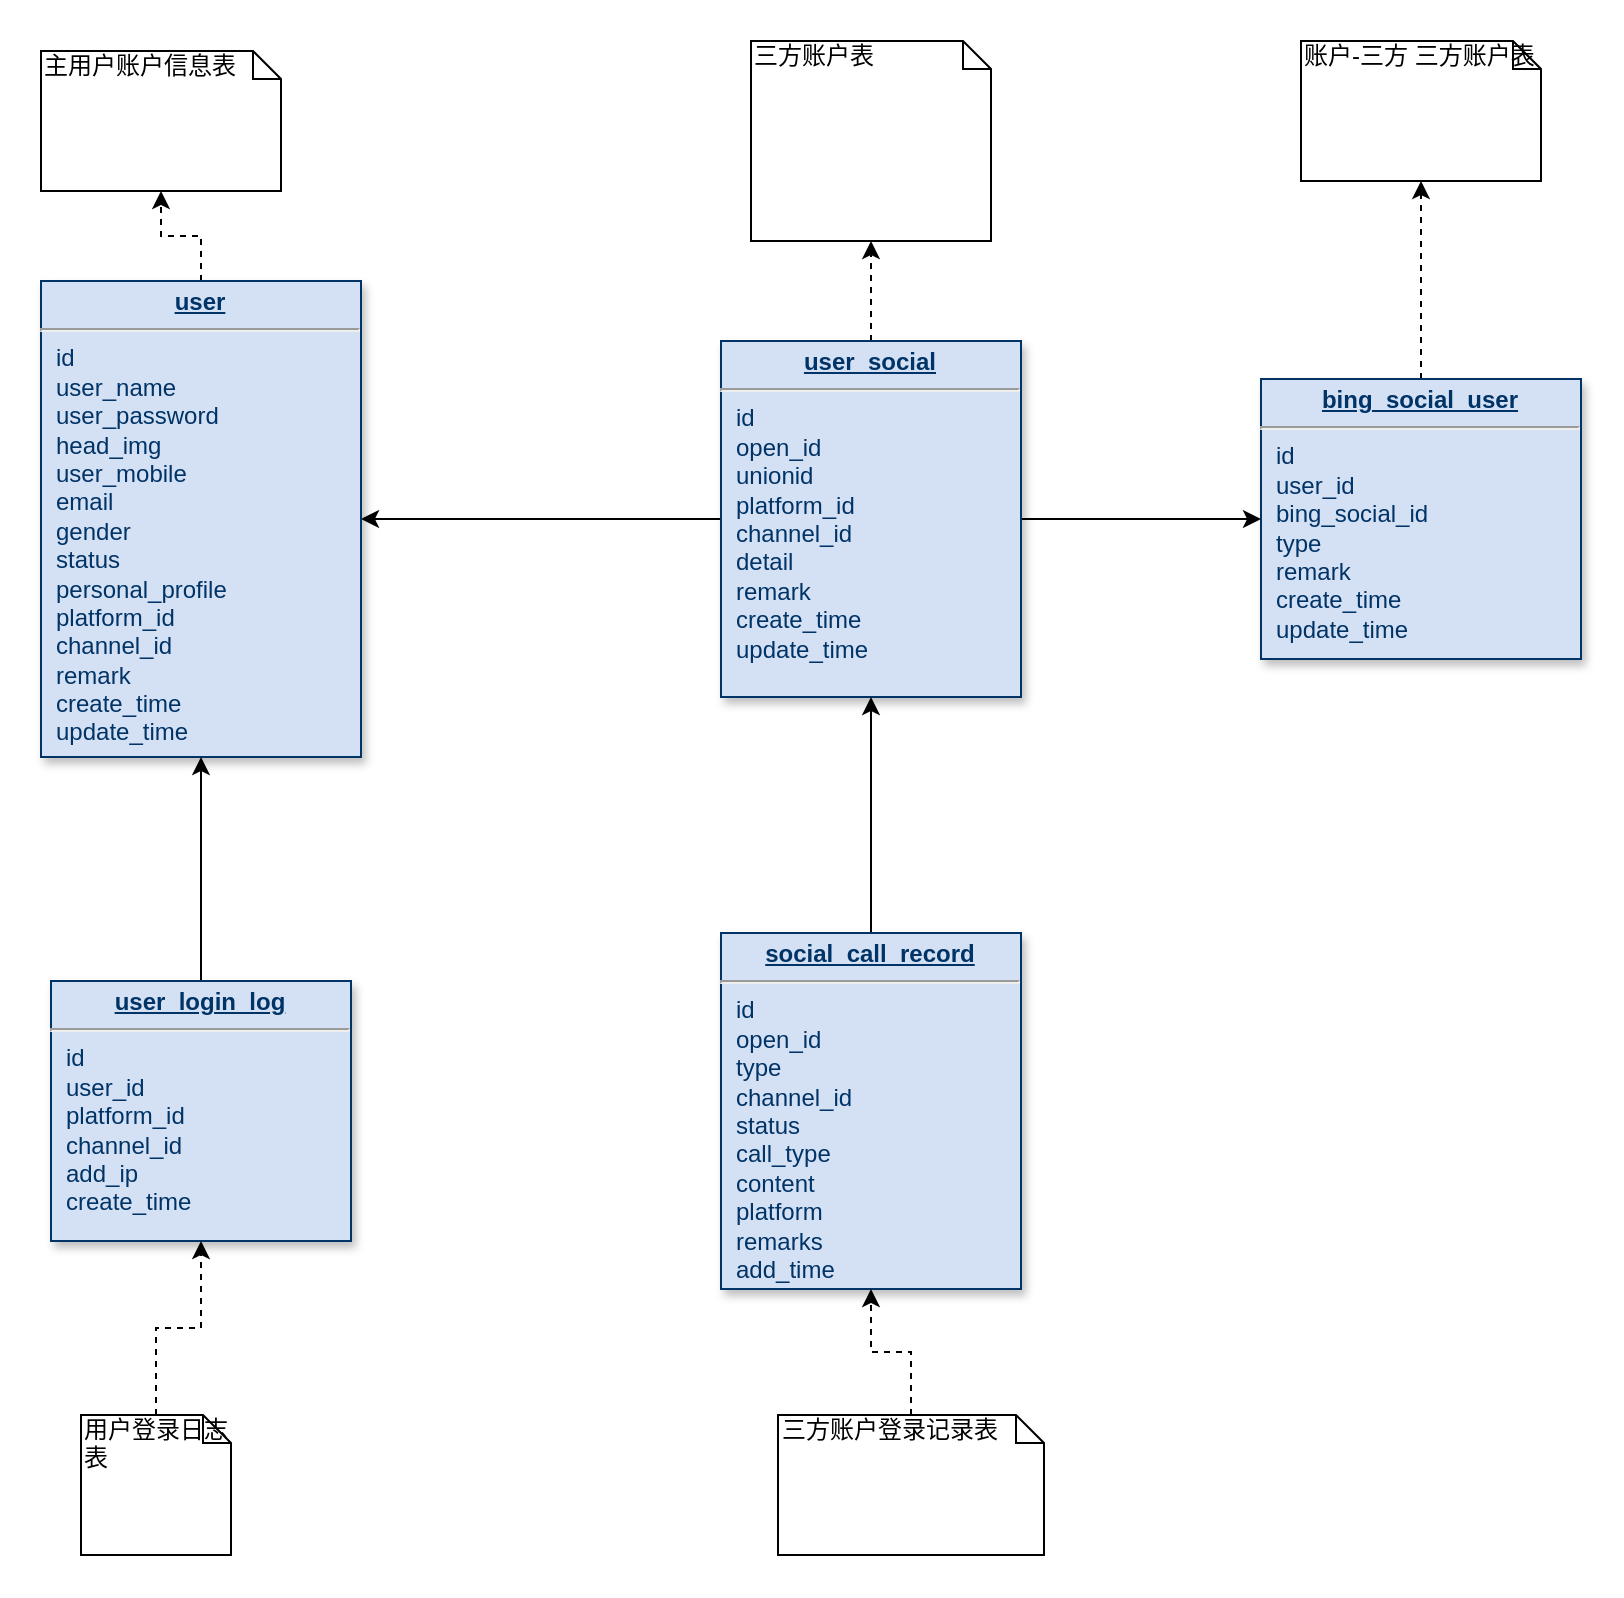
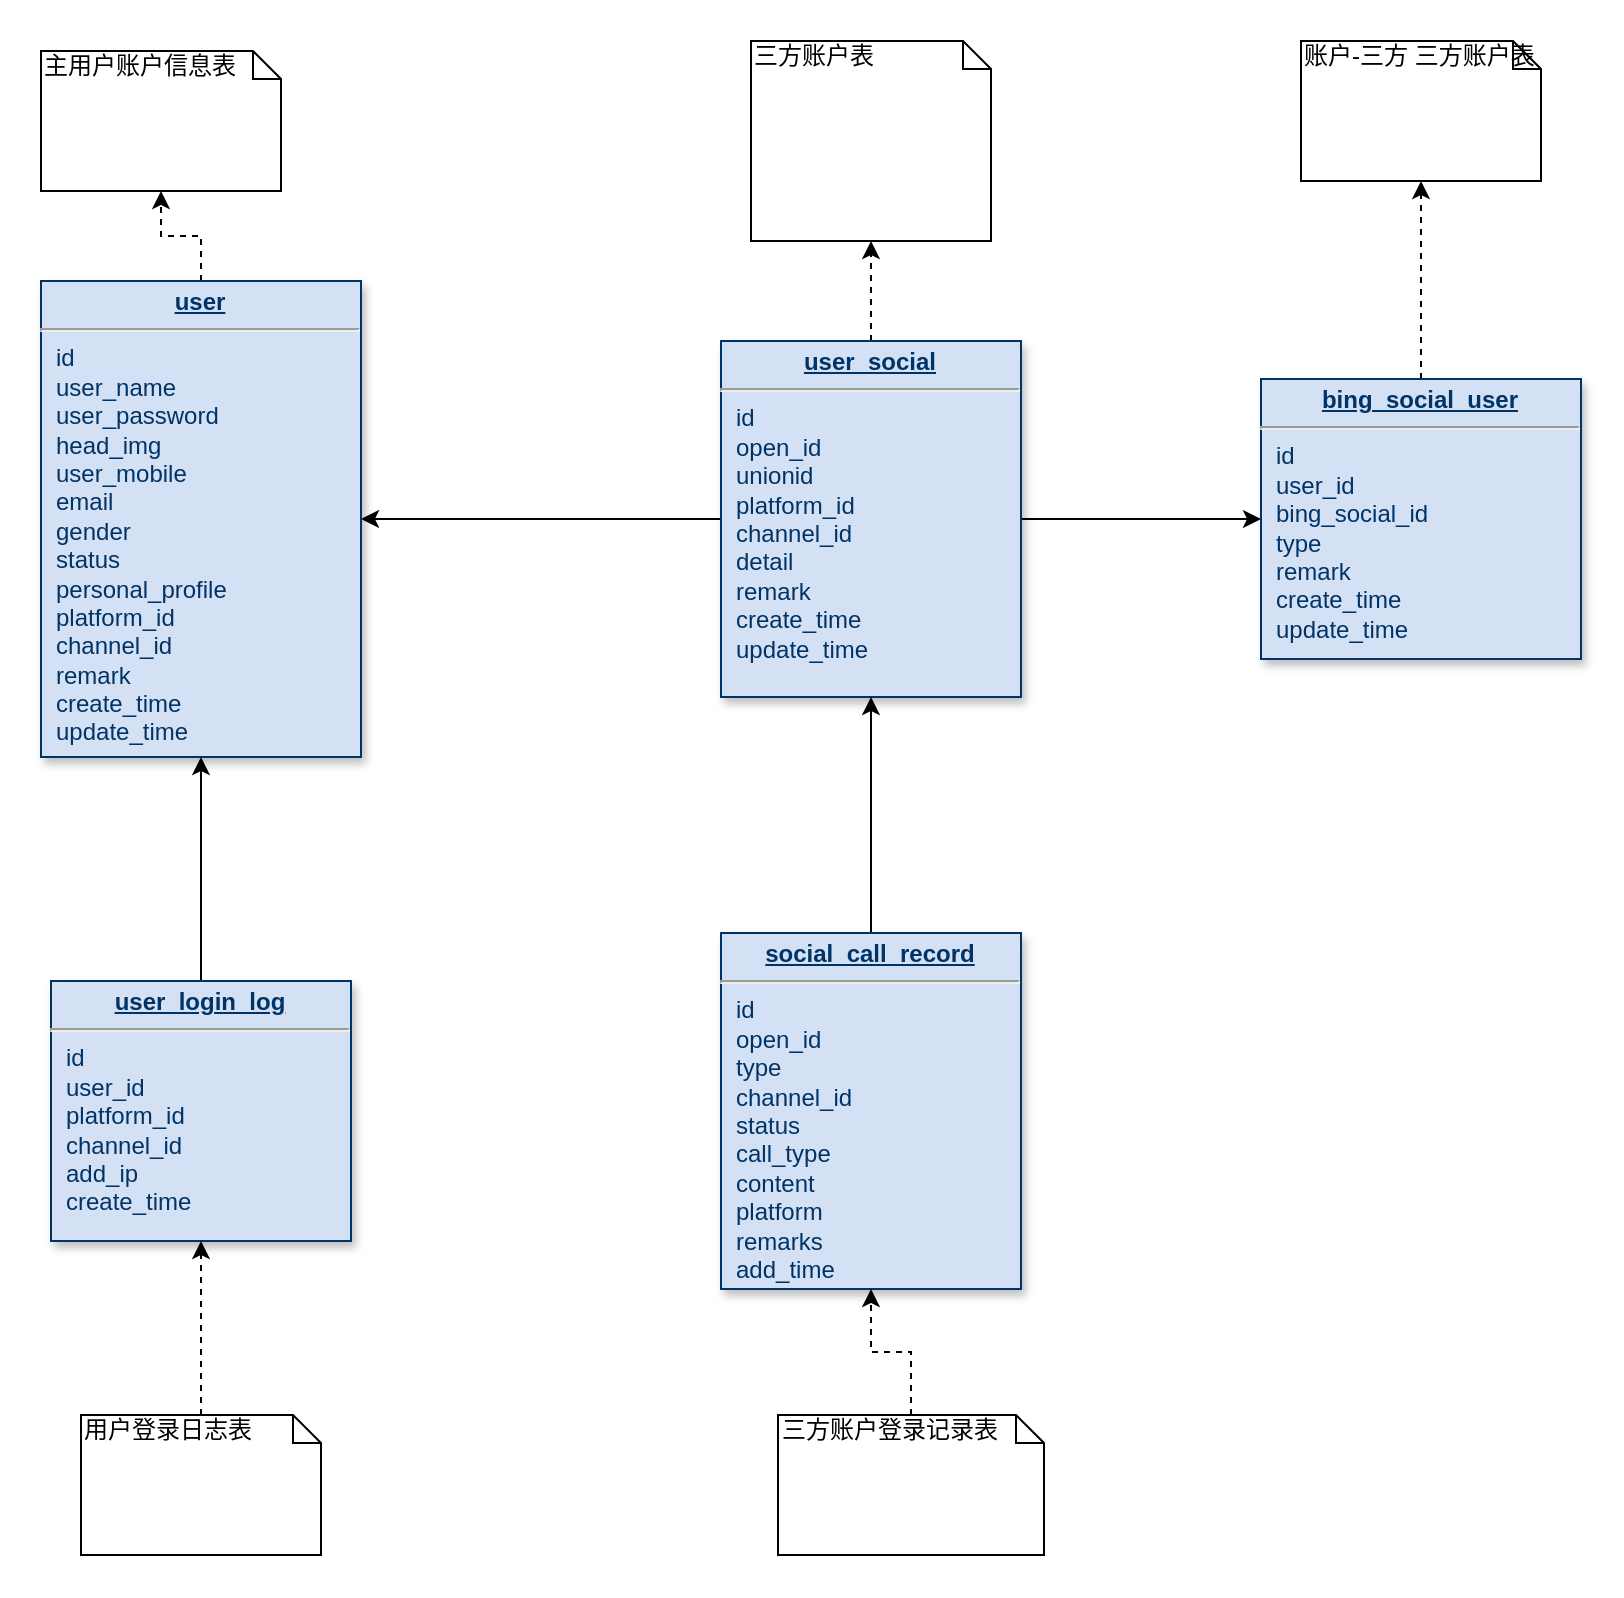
  <mxCell id="0" />
  <mxCell id="1" parent="0" />
  <mxCell id="2" style="edgeStyle=orthogonalEdgeStyle;rounded=0;orthogonalLoop=1;jettySize=auto;html=1;entryX=1;entryY=0.5;entryDx=0;entryDy=0;" parent="1" source="5" target="9" edge="1"><mxGeometry relative="1" as="geometry" /></mxCell>
  <mxCell id="3" style="edgeStyle=orthogonalEdgeStyle;rounded=0;orthogonalLoop=1;jettySize=auto;html=1;" parent="1" source="5" target="7" edge="1"><mxGeometry relative="1" as="geometry" /></mxCell>
  <mxCell id="4" style="edgeStyle=orthogonalEdgeStyle;rounded=0;orthogonalLoop=1;jettySize=auto;html=1;entryX=0.5;entryY=1;entryDx=0;entryDy=0;entryPerimeter=0;dashed=1;" parent="1" source="5" target="15" edge="1"><mxGeometry relative="1" as="geometry" /></mxCell>
  <mxCell id="5" value="&lt;p style=&quot;margin: 4px 0px 0px ; text-align: center&quot;&gt;&lt;b&gt;&lt;u&gt;user_social&lt;/u&gt;&lt;/b&gt;&lt;br&gt;&lt;/p&gt;&lt;hr&gt;&lt;p style=&quot;margin: 0px ; margin-left: 8px&quot;&gt;id&lt;br&gt;open_id&lt;/p&gt;&lt;p style=&quot;margin: 0px ; margin-left: 8px&quot;&gt;unionid&lt;br&gt;&lt;/p&gt;&lt;p style=&quot;margin: 0px ; margin-left: 8px&quot;&gt;platform_id&lt;/p&gt;&lt;p style=&quot;margin: 0px ; margin-left: 8px&quot;&gt;channel_id&lt;/p&gt;&lt;p style=&quot;margin: 0px ; margin-left: 8px&quot;&gt;detail&lt;/p&gt;&lt;p style=&quot;margin: 0px ; margin-left: 8px&quot;&gt;remark&lt;br&gt;&lt;/p&gt;&lt;p style=&quot;margin: 0px ; margin-left: 8px&quot;&gt;create_time&lt;br&gt;&lt;/p&gt;&lt;p style=&quot;margin: 0px ; margin-left: 8px&quot;&gt;update_time&lt;br&gt;&lt;/p&gt;" style="verticalAlign=top;align=left;overflow=fill;fontSize=12;fontFamily=Helvetica;html=1;strokeColor=#003366;shadow=1;fillColor=#D4E1F5;fontColor=#003366" parent="1" vertex="1"><mxGeometry x="360" y="170" width="150" height="178" as="geometry" /></mxCell>
  <mxCell id="6" style="edgeStyle=orthogonalEdgeStyle;rounded=0;orthogonalLoop=1;jettySize=auto;html=1;dashed=1;" parent="1" source="7" target="16" edge="1"><mxGeometry relative="1" as="geometry" /></mxCell>
  <mxCell id="7" value="&lt;p style=&quot;margin: 4px 0px 0px ; text-align: center&quot;&gt;&lt;b&gt;&lt;u&gt;bing_social_user&lt;/u&gt;&lt;/b&gt;&lt;br&gt;&lt;/p&gt;&lt;hr&gt;&lt;p style=&quot;margin: 0px ; margin-left: 8px&quot;&gt;id&lt;/p&gt;&lt;p style=&quot;margin: 0px ; margin-left: 8px&quot;&gt;user_id&lt;/p&gt;&lt;p style=&quot;margin: 0px ; margin-left: 8px&quot;&gt;bing_social_id&lt;br&gt;&lt;/p&gt;&lt;p style=&quot;margin: 0px ; margin-left: 8px&quot;&gt;type&lt;/p&gt;&lt;p style=&quot;margin: 0px ; margin-left: 8px&quot;&gt;remark&lt;/p&gt;&lt;p style=&quot;margin: 0px ; margin-left: 8px&quot;&gt;create_time&lt;/p&gt;&lt;p style=&quot;margin: 0px ; margin-left: 8px&quot;&gt;update_time&lt;br&gt;&lt;/p&gt;" style="verticalAlign=top;align=left;overflow=fill;fontSize=12;fontFamily=Helvetica;html=1;strokeColor=#003366;shadow=1;fillColor=#D4E1F5;fontColor=#003366" parent="1" vertex="1"><mxGeometry x="630" y="189" width="160" height="140" as="geometry" /></mxCell>
  <mxCell id="8" style="edgeStyle=orthogonalEdgeStyle;rounded=0;orthogonalLoop=1;jettySize=auto;html=1;dashed=1;" parent="1" source="9" target="14" edge="1"><mxGeometry relative="1" as="geometry" /></mxCell>
  <mxCell id="9" value="&lt;p style=&quot;margin: 4px 0px 0px ; text-align: center&quot;&gt;&lt;b&gt;&lt;u&gt;user&lt;/u&gt;&lt;/b&gt;&lt;br&gt;&lt;/p&gt;&lt;hr&gt;&lt;p style=&quot;margin: 0px ; margin-left: 8px&quot;&gt;id&lt;/p&gt;&lt;p style=&quot;margin: 0px ; margin-left: 8px&quot;&gt;user_name&lt;/p&gt;&lt;p style=&quot;margin: 0px ; margin-left: 8px&quot;&gt;user_password&lt;/p&gt;&lt;p style=&quot;margin: 0px ; margin-left: 8px&quot;&gt;head_img&lt;/p&gt;&lt;p style=&quot;margin: 0px ; margin-left: 8px&quot;&gt;user_mobile&lt;br&gt;&lt;/p&gt;&lt;p style=&quot;margin: 0px ; margin-left: 8px&quot;&gt;email&lt;/p&gt;&lt;p style=&quot;margin: 0px ; margin-left: 8px&quot;&gt;gender&lt;/p&gt;&lt;p style=&quot;margin: 0px ; margin-left: 8px&quot;&gt;status&lt;/p&gt;&lt;p style=&quot;margin: 0px ; margin-left: 8px&quot;&gt;personal_profile&lt;br&gt;&lt;/p&gt;&lt;p style=&quot;margin: 0px ; margin-left: 8px&quot;&gt;platform_id&lt;br&gt;&lt;/p&gt;&lt;p style=&quot;margin: 0px ; margin-left: 8px&quot;&gt;channel_id&lt;br&gt;&lt;/p&gt;&lt;p style=&quot;margin: 0px ; margin-left: 8px&quot;&gt;remark&lt;br&gt;&lt;/p&gt;&lt;p style=&quot;margin: 0px ; margin-left: 8px&quot;&gt;create_time&lt;br&gt;&lt;/p&gt;&lt;p style=&quot;margin: 0px ; margin-left: 8px&quot;&gt;update_time&lt;br&gt;&lt;/p&gt;" style="verticalAlign=top;align=left;overflow=fill;fontSize=12;fontFamily=Helvetica;html=1;strokeColor=#003366;shadow=1;fillColor=#D4E1F5;fontColor=#003366" parent="1" vertex="1"><mxGeometry x="20" y="140" width="160" height="238" as="geometry" /></mxCell>
  <mxCell id="10" style="edgeStyle=orthogonalEdgeStyle;rounded=0;orthogonalLoop=1;jettySize=auto;html=1;entryX=0.5;entryY=1;entryDx=0;entryDy=0;" parent="1" source="11" target="5" edge="1"><mxGeometry relative="1" as="geometry" /></mxCell>
  <mxCell id="11" value="&lt;p style=&quot;margin: 4px 0px 0px ; text-align: center&quot;&gt;&lt;b&gt;&lt;u&gt;social_call_record&lt;/u&gt;&lt;/b&gt;&lt;br&gt;&lt;/p&gt;&lt;hr&gt;&lt;p style=&quot;margin: 0px ; margin-left: 8px&quot;&gt;id&lt;br&gt;open_id&lt;/p&gt;&lt;p style=&quot;margin: 0px ; margin-left: 8px&quot;&gt;type&lt;br&gt;&lt;/p&gt;&lt;p style=&quot;margin: 0px ; margin-left: 8px&quot;&gt;channel_id&lt;/p&gt;&lt;p style=&quot;margin: 0px ; margin-left: 8px&quot;&gt;status&lt;/p&gt;&lt;p style=&quot;margin: 0px ; margin-left: 8px&quot;&gt;call_type&lt;/p&gt;&lt;p style=&quot;margin: 0px ; margin-left: 8px&quot;&gt;content&lt;br&gt;&lt;/p&gt;&lt;p style=&quot;margin: 0px ; margin-left: 8px&quot;&gt;platform&lt;br&gt;&lt;/p&gt;&lt;p style=&quot;margin: 0px ; margin-left: 8px&quot;&gt;remarks&lt;br&gt;&lt;/p&gt;&lt;p style=&quot;margin: 0px ; margin-left: 8px&quot;&gt;add_time&lt;br&gt;&lt;/p&gt;" style="verticalAlign=top;align=left;overflow=fill;fontSize=12;fontFamily=Helvetica;html=1;strokeColor=#003366;shadow=1;fillColor=#D4E1F5;fontColor=#003366" parent="1" vertex="1"><mxGeometry x="360" y="466" width="150" height="178" as="geometry" /></mxCell>
  <mxCell id="12" style="edgeStyle=orthogonalEdgeStyle;rounded=0;orthogonalLoop=1;jettySize=auto;html=1;" parent="1" source="13" target="9" edge="1"><mxGeometry relative="1" as="geometry" /></mxCell>
  <mxCell id="13" value="&lt;p style=&quot;margin: 4px 0px 0px ; text-align: center&quot;&gt;&lt;b&gt;&lt;u&gt;user_login_log&lt;/u&gt;&lt;/b&gt;&lt;br&gt;&lt;/p&gt;&lt;hr&gt;&lt;p style=&quot;margin: 0px ; margin-left: 8px&quot;&gt;id&lt;br&gt;user_id&lt;/p&gt;&lt;p style=&quot;margin: 0px ; margin-left: 8px&quot;&gt;platform_id&lt;br&gt;&lt;/p&gt;&lt;p style=&quot;margin: 0px ; margin-left: 8px&quot;&gt;channel_id&lt;/p&gt;&lt;p style=&quot;margin: 0px ; margin-left: 8px&quot;&gt;add_ip&lt;/p&gt;&lt;p style=&quot;margin: 0px ; margin-left: 8px&quot;&gt;create_time&lt;/p&gt;" style="verticalAlign=top;align=left;overflow=fill;fontSize=12;fontFamily=Helvetica;html=1;strokeColor=#003366;shadow=1;fillColor=#D4E1F5;fontColor=#003366" parent="1" vertex="1"><mxGeometry x="25" y="490" width="150" height="130" as="geometry" /></mxCell>
  <mxCell id="14" value="主用户账户信息表" style="shape=note;whiteSpace=wrap;html=1;size=14;verticalAlign=top;align=left;spacingTop=-6;" parent="1" vertex="1"><mxGeometry x="20" y="25" width="120" height="70" as="geometry" /></mxCell>
  <mxCell id="15" value="三方账户表" style="shape=note;whiteSpace=wrap;html=1;size=14;verticalAlign=top;align=left;spacingTop=-6;" parent="1" vertex="1"><mxGeometry x="375" y="20" width="120" height="100" as="geometry" /></mxCell>
  <mxCell id="16" value="账户-三方&amp;nbsp;三方账户表" style="shape=note;whiteSpace=wrap;html=1;size=14;verticalAlign=top;align=left;spacingTop=-6;" parent="1" vertex="1"><mxGeometry x="650" y="20" width="120" height="70" as="geometry" /></mxCell>
  <mxCell id="17" style="edgeStyle=orthogonalEdgeStyle;rounded=0;orthogonalLoop=1;jettySize=auto;html=1;entryX=0.5;entryY=1;entryDx=0;entryDy=0;dashed=1;" parent="1" source="18" target="13" edge="1"><mxGeometry relative="1" as="geometry" /></mxCell>
- <mxCell id="18" value="用户登录日志表" style="shape=note;whiteSpace=wrap;html=1;size=14;verticalAlign=top;align=left;spacingTop=-6;" parent="1" vertex="1"><mxGeometry x="40" y="707" width="75" height="70" as="geometry" /></mxCell>
+ <mxCell id="18" value="用户登录日志表" style="shape=note;whiteSpace=wrap;html=1;size=14;verticalAlign=top;align=left;spacingTop=-6;" parent="1" vertex="1"><mxGeometry x="40" y="707" width="120" height="70" as="geometry" /></mxCell>
  <mxCell id="19" style="edgeStyle=orthogonalEdgeStyle;rounded=0;orthogonalLoop=1;jettySize=auto;html=1;entryX=0.5;entryY=1;entryDx=0;entryDy=0;dashed=1;" parent="1" source="20" target="11" edge="1"><mxGeometry relative="1" as="geometry" /></mxCell>
  <mxCell id="20" value="三方账户登录记录表" style="shape=note;whiteSpace=wrap;html=1;size=14;verticalAlign=top;align=left;spacingTop=-6;" parent="1" vertex="1"><mxGeometry x="388.5" y="707" width="133" height="70" as="geometry" /></mxCell>
